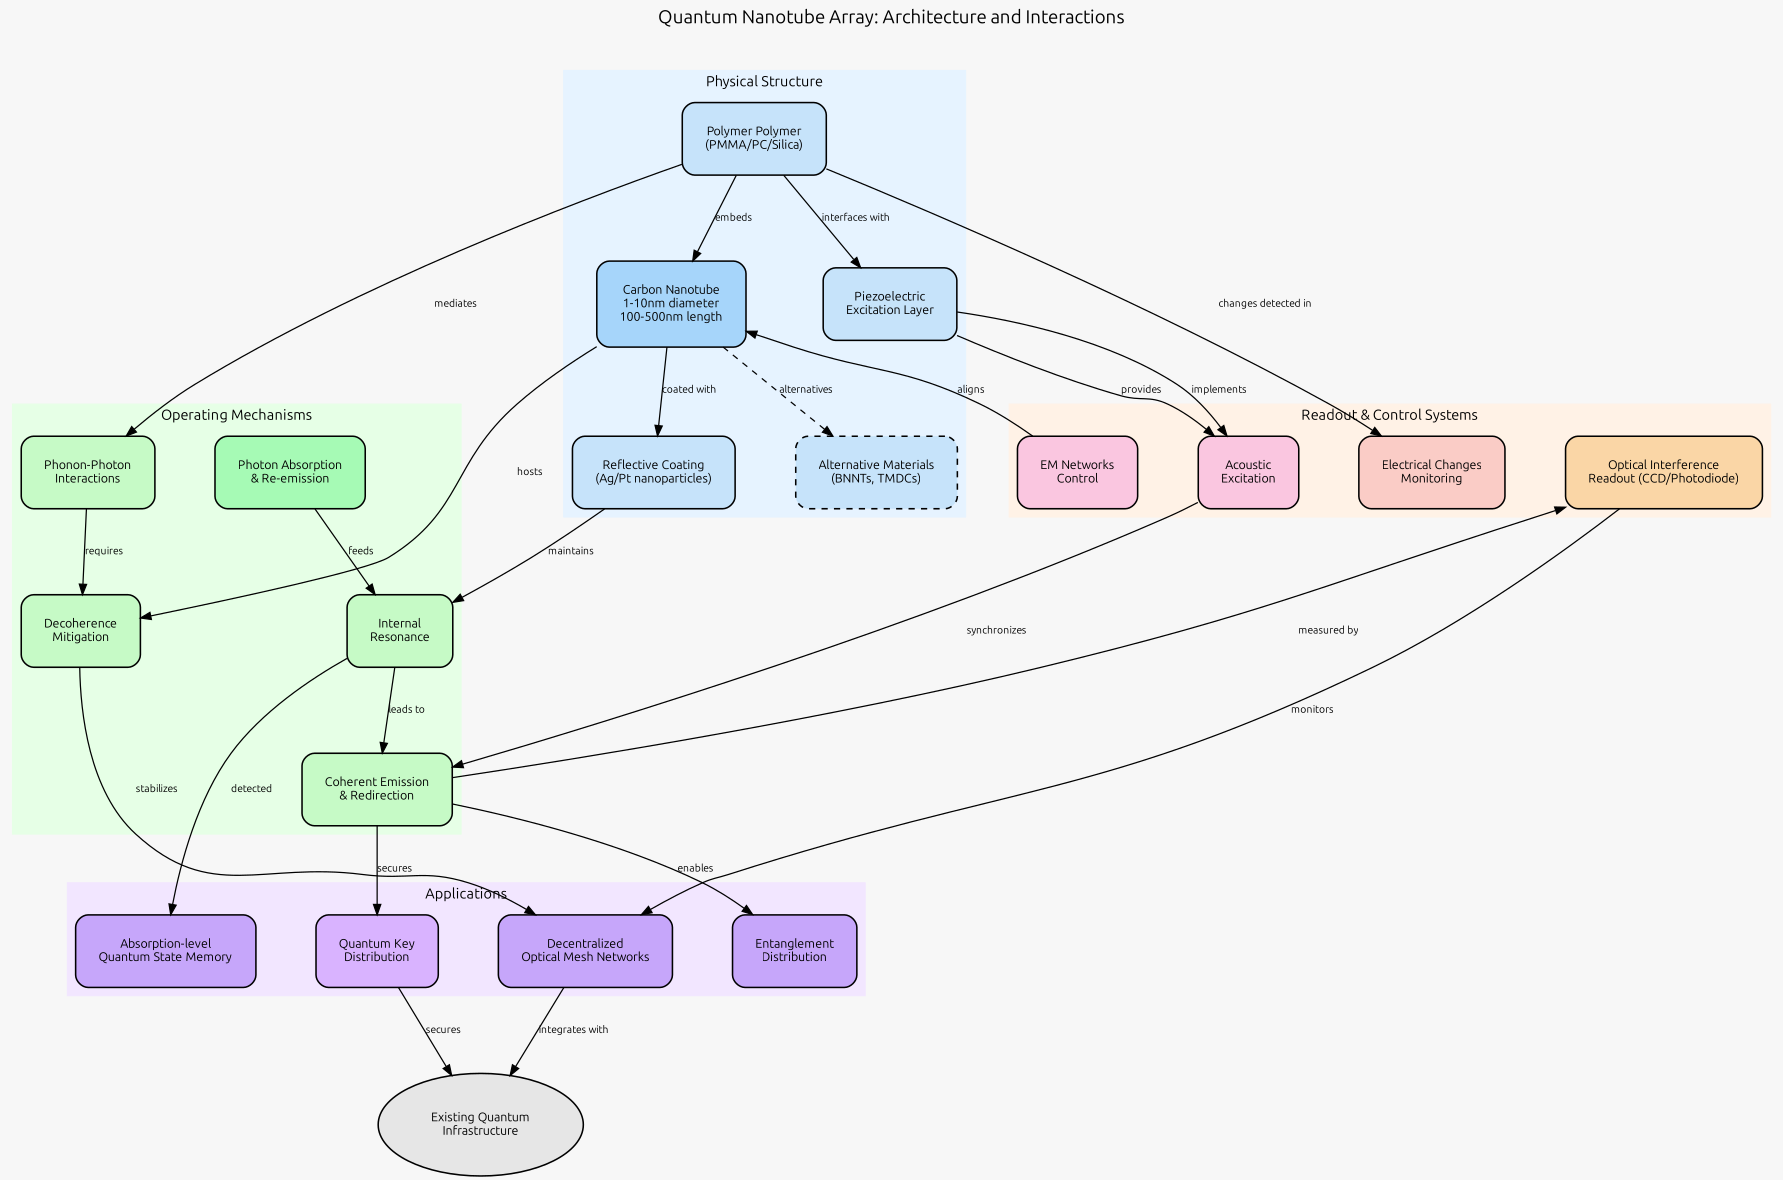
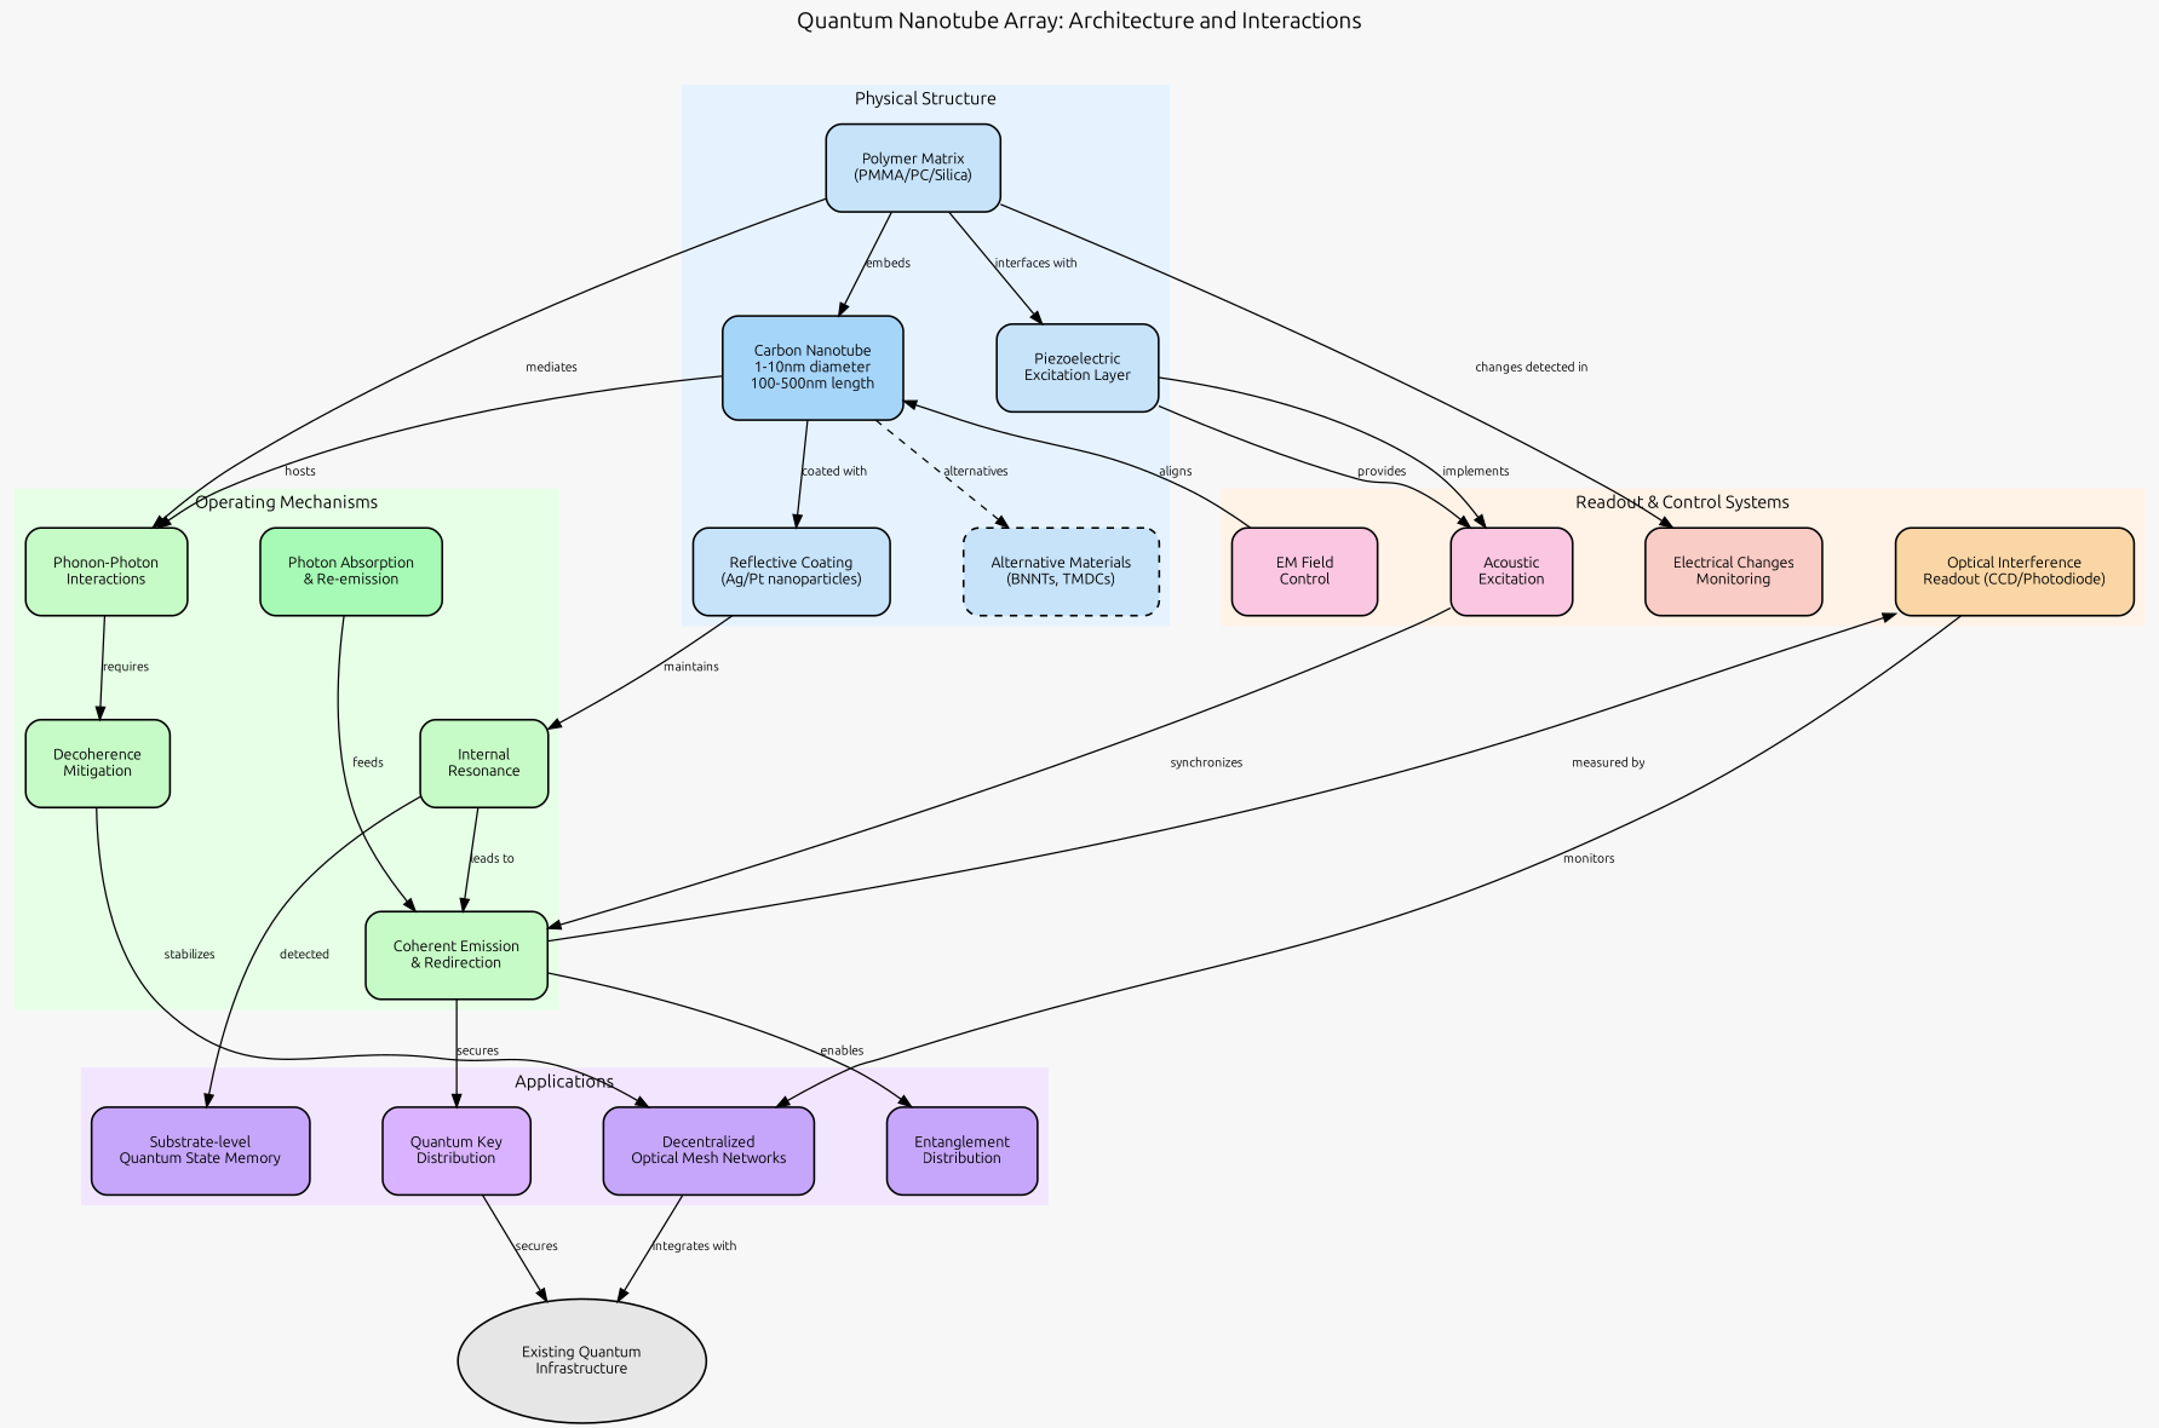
  digraph {
    bgcolor="#f7f7f7"
    fontname=Ubuntu
    fontsize=18
    label="Quantum Nanotube Array: Architecture and Interactions"
    labelloc=t
    nodesep=0.8
    rankdir=TB
    ranksep=1.0
    node [fillcolor="#c6e3fa" fontname=Ubuntu fontsize=12 margin=0.3 penwidth=1.5 shape=box style="rounded,filled"]
    edge [fontname=Ubuntu fontsize=10 penwidth=1.2]
    n1 [fillcolor="#a6d5fa" label="Carbon Nanotube\n1-10nm diameter\n100-500nm length"]
    n2 [label="Reflective Coating\n(Ag/Pt nanoparticles)"]
-   n3 [label="Polymer Polymer\n(PMMA/PC/Silica)"]
+   n3 [label="Polymer Matrix\n(PMMA/PC/Silica)"]
    n4 [label="Alternative Materials\n(BNNTs, TMDCs)" style="rounded,filled,dashed"]
    n5 [label="Piezoelectric\nExcitation Layer"]
    n6 [fillcolor="#a6fab5" label="Photon Absorption\n& Re-emission"]
    n7 [fillcolor="#c6fac6" label="Internal\nResonance"]
    n8 [fillcolor="#c6fac6" label="Coherent Emission\n& Redirection"]
    n9 [fillcolor="#c6fac6" label="Phonon-Photon\nInteractions"]
    n10 [fillcolor="#c6fac6" label="Decoherence\nMitigation"]
    n11 [fillcolor="#fad6a6" label="Optical Interference\nReadout (CCD/Photodiode)"]
    n12 [fillcolor="#faccc6" label="Electrical Changes\nMonitoring"]
-   n13 [fillcolor="#fac6e0" label="EM Networks\nControl"]
+   n13 [fillcolor="#fac6e0" label="EM Field\nControl"]
    n14 [fillcolor="#fac6e0" label="Acoustic\nExcitation"]
    n15 [fillcolor="#d9b3ff" label="Quantum Key\nDistribution"]
    n16 [fillcolor="#c6a6fa" label="Entanglement\nDistribution"]
    n17 [fillcolor="#c6a6fa" label="Decentralized\nOptical Mesh Networks"]
-   n18 [fillcolor="#c6a6fa" label="Absorption-level\nQuantum State Memory"]
+   n18 [fillcolor="#c6a6fa" label="Substrate-level\nQuantum State Memory"]
    n19 [fillcolor="#e6e6e6" label="Existing Quantum\nInfrastructure" shape=ellipse]
    subgraph cluster_1 {
      color="#e6f3ff"
      fontsize=14
      label="Physical Structure"
      style=filled
      n1
      n2
      n3
      n4
      n5
    }
    subgraph cluster_2 {
      color="#e6ffe6"
      fontsize=14
      label="Operating Mechanisms"
      style=filled
      n6
      n7
      n8
      n9
      n10
    }
    subgraph cluster_3 {
      color="#fff2e6"
      fontsize=14
      label="Readout & Control Systems"
      style=filled
      n11
      n12
      n13
      n14
    }
    subgraph cluster_4 {
      color="#f2e6ff"
      fontsize=14
      label=Applications
      style=filled
      n15
      n16
      n17
      n18
    }
    n1 -> n2 [label="coated with"]
    n1 -> n4 [label=alternatives style=dashed]
-   n1 -> n10 [label=hosts]
+   n1 -> n9 [label=hosts]
    n2 -> n7 [label=maintains]
    n3 -> n1 [label=embeds]
    n3 -> n5 [label="interfaces with"]
    n3 -> n9 [label=mediates]
    n3 -> n12 [label="changes detected in"]
    n5 -> n14 [label=implements]
    n5 -> n14 [label=provides]
-   n6 -> n7 [label=feeds]
+   n6 -> n8 [label=feeds]
    n7 -> n8 [label="leads to"]
    n7 -> n18 [label=detected]
    n8 -> n11 [label="measured by"]
    n8 -> n15 [label=secures]
    n8 -> n16 [label=enables]
    n9 -> n10 [label=requires]
    n10 -> n17 [label=stabilizes]
    n11 -> n17 [label=monitors]
    n13 -> n1 [label=aligns]
    n14 -> n8 [label=synchronizes]
    n15 -> n19 [label=secures]
    n17 -> n19 [label="integrates with"]
  }
